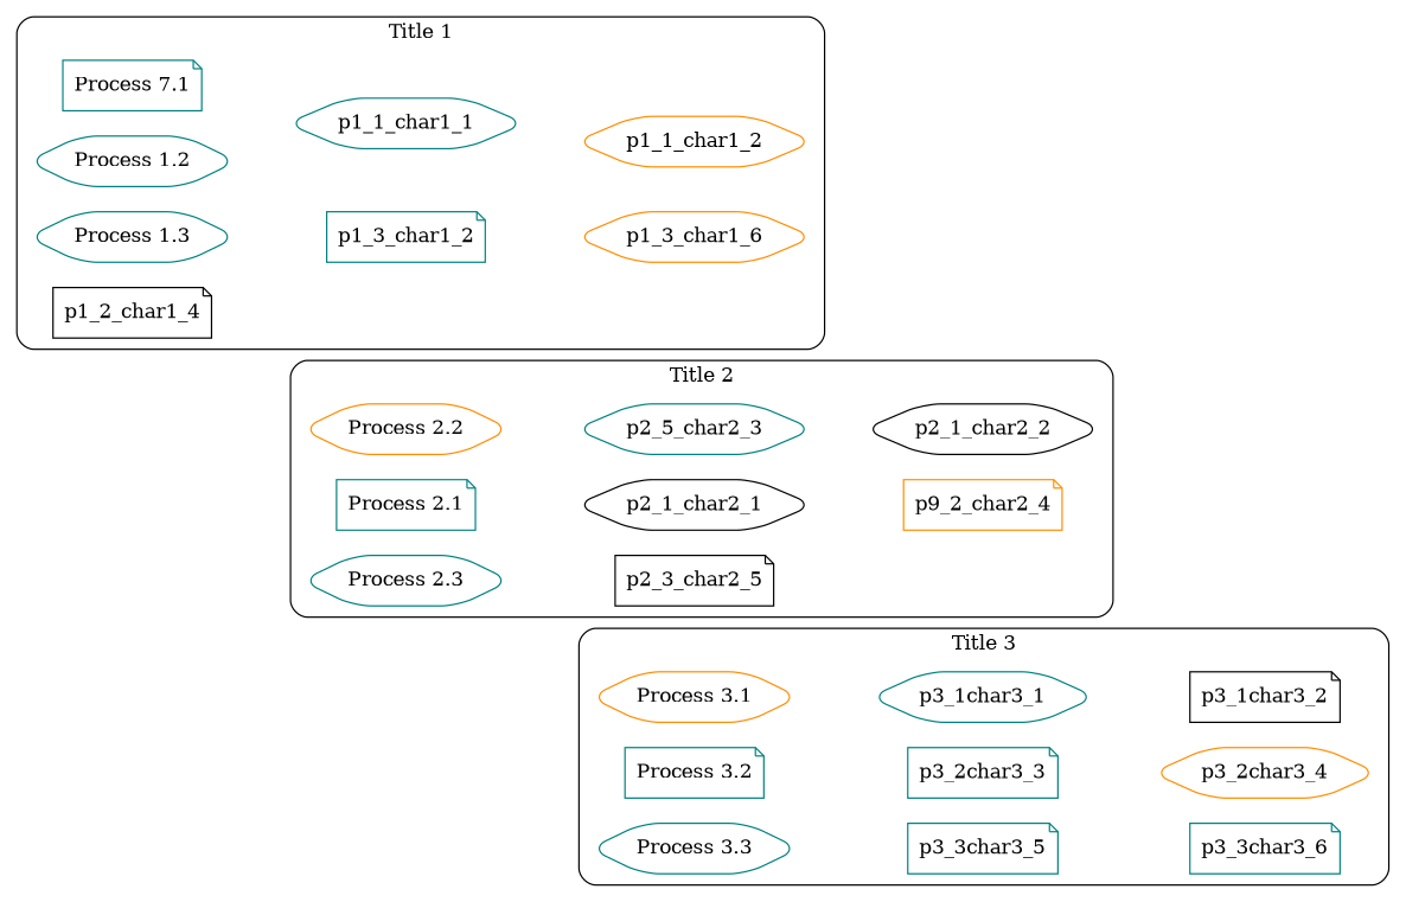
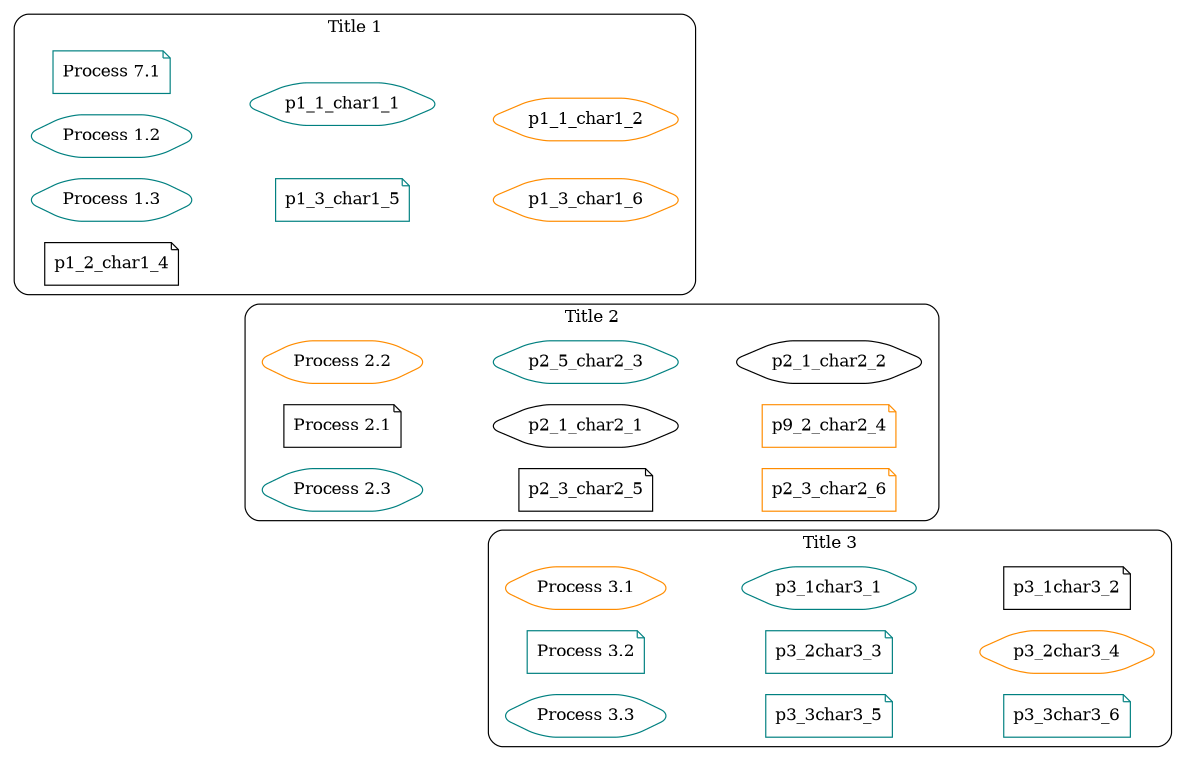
  digraph {
    rankdir=LR
    node [color=teal shape=hexagon style=rounded]
    edge [style=invis]
    n1 [label="Process 7.1" shape=note]
    p1_1_char1_1
    n3 [label="Process 1.2"]
    n4 [label="Process 1.3"]
-   p1_3_char1_5 [shape=note label=p1_3_char1_2]
+   p1_3_char1_5 [shape=note]
    p1_1_char1_2 [color=darkorange]
    p1_2_char1_4 [color=black shape=note]
    p1_3_char1_6 [color=darkorange]
-   n9 [label="Process 2.1" shape=note]
+   n9 [color=black label="Process 2.1" shape=note]
    p2_1_char2_1 [color=black]
    n11 [color=darkorange label="Process 2.2"]
    n12 [label=p2_5_char2_3]
    n13 [label="Process 2.3"]
    p2_3_char2_5 [color=black shape=note]
    p2_1_char2_2 [color=black]
    n16 [color=darkorange label=p9_2_char2_4 shape=note]
+   p2_3_char2_6 [color=darkorange shape=note]
    n18 [color=darkorange label="Process 3.1"]
    p3_1char3_1
    n20 [label="Process 3.2" shape=note]
    p3_2char3_3 [shape=note]
    n22 [label="Process 3.3"]
    p3_3char3_5 [shape=note]
    p3_1char3_2 [color=black shape=note]
    p3_2char3_4 [color=darkorange]
    p3_3char3_6 [shape=note]
    subgraph cluster_1 {
      fillcolor=white
      label="Title 1"
      style="filled, rounded"
      n1
      p1_1_char1_1
      n3
      n4
      p1_3_char1_5
      p1_1_char1_2
      p1_2_char1_4
      p1_3_char1_6
    }
    subgraph cluster_2 {
      fillcolor=white
      label="Title 2"
      style="filled, rounded"
      n9
      p2_1_char2_1
      n11
      n12
      n13
      p2_3_char2_5
      p2_1_char2_2
      n16
+     p2_3_char2_6
    }
    subgraph cluster_3 {
      fillcolor=white
      label="Title 3"
      style="filled, rounded"
      n18
      p3_1char3_1
      n20
      p3_2char3_3
      n22
      p3_3char3_5
      p3_1char3_2
      p3_2char3_4
      p3_3char3_6
    }
    n1 -> p1_1_char1_1
    n1 -> n9
    p1_1_char1_1 -> p1_1_char1_2
    n4 -> p1_3_char1_5
    p1_3_char1_5 -> p1_3_char1_6
    p1_1_char1_2 -> p2_1_char2_2
    n9 -> p2_1_char2_1
    n9 -> n18
    p2_1_char2_1 -> p2_1_char2_2
    n11 -> n12
    n12 -> n16
    n13 -> p2_3_char2_5
+   p2_3_char2_5 -> p2_3_char2_6
    p2_1_char2_2 -> p3_1char3_2
    n18 -> p3_1char3_1
    p3_1char3_1 -> p3_1char3_2
    n20 -> p3_2char3_3
    p3_2char3_3 -> p3_2char3_4
    n22 -> p3_3char3_5
    p3_3char3_5 -> p3_3char3_6
  }
